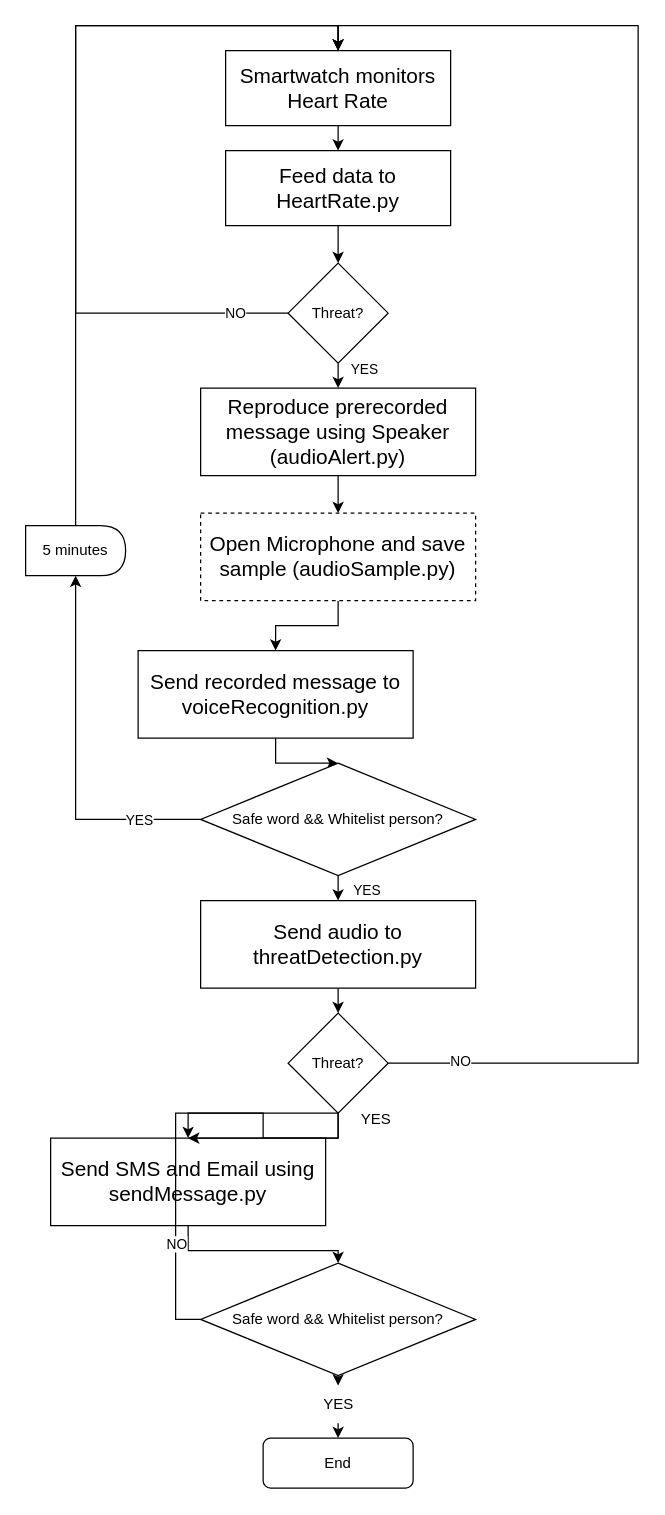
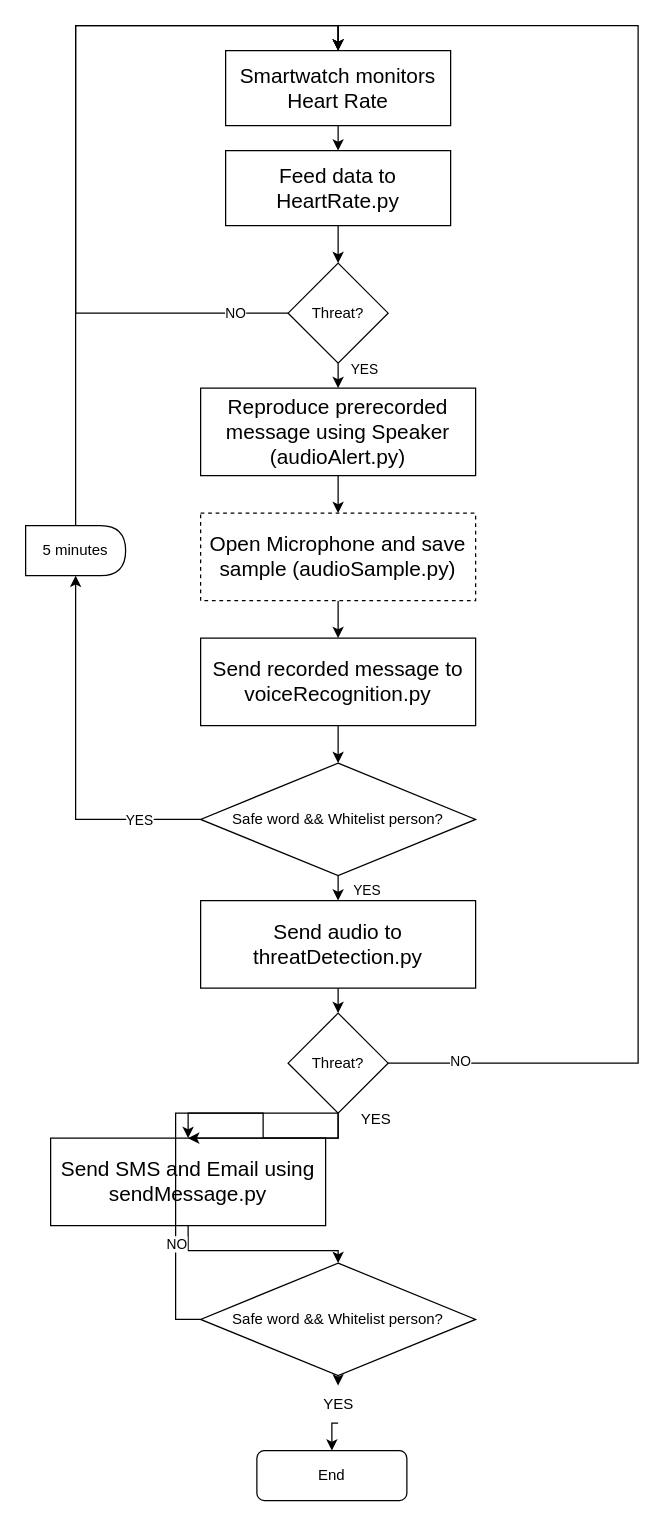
  <mxCell id="0" />
  <mxCell id="1" parent="0" />
- <mxCell id="2" value="End" style="rounded=1;whiteSpace=wrap;html=1;fontSize=12;glass=0;strokeWidth=1;shadow=0;" parent="1" vertex="1"><mxGeometry x="210" y="1150" width="120" height="40" as="geometry" /></mxCell>
+ <mxCell id="2" value="End" style="rounded=1;whiteSpace=wrap;html=1;fontSize=12;glass=0;strokeWidth=1;shadow=0;" parent="1" vertex="1"><mxGeometry x="205" y="1160" width="120" height="40" as="geometry" /></mxCell>
  <mxCell id="3" style="edgeStyle=orthogonalEdgeStyle;rounded=0;orthogonalLoop=1;jettySize=auto;html=1;exitX=0.5;exitY=1;exitDx=0;exitDy=0;entryX=0.5;entryY=0;entryDx=0;entryDy=0;" edge="1" parent="1" source="4" target="6"><mxGeometry relative="1" as="geometry" /></mxCell>
  <mxCell id="4" value="&lt;span data-lucid-content=&quot;{&amp;quot;t&amp;quot;:&amp;quot;Smartwatch monitors Heart Rate&amp;quot;,&amp;quot;m&amp;quot;:[{&amp;quot;s&amp;quot;:0,&amp;quot;n&amp;quot;:&amp;quot;p&amp;quot;,&amp;quot;v&amp;quot;:1.2},{&amp;quot;s&amp;quot;:0,&amp;quot;n&amp;quot;:&amp;quot;a&amp;quot;,&amp;quot;v&amp;quot;:&amp;quot;center&amp;quot;},{&amp;quot;s&amp;quot;:0,&amp;quot;n&amp;quot;:&amp;quot;s&amp;quot;,&amp;quot;v&amp;quot;:22.222,&amp;quot;e&amp;quot;:30},{&amp;quot;s&amp;quot;:0,&amp;quot;n&amp;quot;:&amp;quot;fsp&amp;quot;,&amp;quot;v&amp;quot;:&amp;quot;ss_presetShapeStyle2_textStyle&amp;quot;,&amp;quot;e&amp;quot;:30},{&amp;quot;s&amp;quot;:0,&amp;quot;n&amp;quot;:&amp;quot;fsp2&amp;quot;,&amp;quot;v&amp;quot;:&amp;quot;ss_presetShapeStyle2_textStyle&amp;quot;,&amp;quot;e&amp;quot;:30}]}&quot; data-lucid-type=&quot;application/vnd.lucid.text&quot;&gt;&lt;span style=&quot;color:#000000;font-size:16.667px;&quot;&gt;Smartwatch monitors Heart Rate&lt;/span&gt;&lt;/span&gt;" style="rounded=0;whiteSpace=wrap;html=1;" vertex="1" parent="1"><mxGeometry x="180" y="40" width="180" height="60" as="geometry" /></mxCell>
  <mxCell id="5" style="edgeStyle=orthogonalEdgeStyle;rounded=0;orthogonalLoop=1;jettySize=auto;html=1;exitX=0.5;exitY=1;exitDx=0;exitDy=0;entryX=0.5;entryY=0;entryDx=0;entryDy=0;" edge="1" parent="1" source="6" target="11"><mxGeometry relative="1" as="geometry" /></mxCell>
  <mxCell id="6" value="&lt;span data-lucid-content=&quot;{&amp;quot;t&amp;quot;:&amp;quot;Feed data to HeartRate.py&amp;quot;,&amp;quot;m&amp;quot;:[{&amp;quot;s&amp;quot;:0,&amp;quot;n&amp;quot;:&amp;quot;p&amp;quot;,&amp;quot;v&amp;quot;:1.2},{&amp;quot;s&amp;quot;:0,&amp;quot;n&amp;quot;:&amp;quot;a&amp;quot;,&amp;quot;v&amp;quot;:&amp;quot;center&amp;quot;},{&amp;quot;s&amp;quot;:0,&amp;quot;n&amp;quot;:&amp;quot;s&amp;quot;,&amp;quot;v&amp;quot;:22.222,&amp;quot;e&amp;quot;:25},{&amp;quot;s&amp;quot;:0,&amp;quot;n&amp;quot;:&amp;quot;fsp&amp;quot;,&amp;quot;v&amp;quot;:&amp;quot;ss_presetShapeStyle2_textStyle&amp;quot;,&amp;quot;e&amp;quot;:25},{&amp;quot;s&amp;quot;:0,&amp;quot;n&amp;quot;:&amp;quot;fsp2&amp;quot;,&amp;quot;v&amp;quot;:&amp;quot;ss_presetShapeStyle2_textStyle&amp;quot;,&amp;quot;e&amp;quot;:25}]}&quot; data-lucid-type=&quot;application/vnd.lucid.text&quot;&gt;&lt;span style=&quot;color:#000000;font-size:16.667px;&quot;&gt;Feed data to HeartRate.py&lt;/span&gt;&lt;/span&gt;" style="rounded=0;whiteSpace=wrap;html=1;" vertex="1" parent="1"><mxGeometry x="180" y="120" width="180" height="60" as="geometry" /></mxCell>
  <mxCell id="7" style="edgeStyle=orthogonalEdgeStyle;rounded=0;orthogonalLoop=1;jettySize=auto;html=1;exitX=0;exitY=0.5;exitDx=0;exitDy=0;entryX=0.5;entryY=0;entryDx=0;entryDy=0;" edge="1" parent="1" source="11" target="4"><mxGeometry relative="1" as="geometry"><mxPoint x="110" y="30" as="targetPoint" /><Array as="points"><mxPoint x="60" y="250" /><mxPoint x="60" y="20" /><mxPoint x="270" y="20" /></Array></mxGeometry></mxCell>
  <mxCell id="8" value="NO" style="edgeLabel;html=1;align=center;verticalAlign=middle;resizable=0;points=[];" vertex="1" connectable="0" parent="7"><mxGeometry x="-0.863" y="-1" relative="1" as="geometry"><mxPoint as="offset" /></mxGeometry></mxCell>
  <mxCell id="9" style="edgeStyle=orthogonalEdgeStyle;rounded=0;orthogonalLoop=1;jettySize=auto;html=1;exitX=0.5;exitY=1;exitDx=0;exitDy=0;entryX=0.5;entryY=0;entryDx=0;entryDy=0;" edge="1" parent="1" source="11" target="13"><mxGeometry relative="1" as="geometry" /></mxCell>
  <mxCell id="10" value="YES" style="edgeLabel;html=1;align=center;verticalAlign=middle;resizable=0;points=[];" vertex="1" connectable="0" parent="9"><mxGeometry x="-0.6" y="-1" relative="1" as="geometry"><mxPoint x="21" as="offset" /></mxGeometry></mxCell>
  <mxCell id="11" value="Threat?" style="rhombus;whiteSpace=wrap;html=1;" vertex="1" parent="1"><mxGeometry x="230" y="210" width="80" height="80" as="geometry" /></mxCell>
  <mxCell id="12" style="edgeStyle=orthogonalEdgeStyle;rounded=0;orthogonalLoop=1;jettySize=auto;html=1;exitX=0.5;exitY=1;exitDx=0;exitDy=0;entryX=0.5;entryY=0;entryDx=0;entryDy=0;" edge="1" parent="1" source="13" target="15"><mxGeometry relative="1" as="geometry" /></mxCell>
  <mxCell id="13" value="&lt;span data-lucid-content=&quot;{&amp;quot;t&amp;quot;:&amp;quot;Reproduce prerecorded message using Speaker (audioAlert.py)&amp;quot;,&amp;quot;m&amp;quot;:[{&amp;quot;s&amp;quot;:0,&amp;quot;n&amp;quot;:&amp;quot;p&amp;quot;,&amp;quot;v&amp;quot;:1.2},{&amp;quot;s&amp;quot;:0,&amp;quot;n&amp;quot;:&amp;quot;a&amp;quot;,&amp;quot;v&amp;quot;:&amp;quot;center&amp;quot;},{&amp;quot;s&amp;quot;:0,&amp;quot;n&amp;quot;:&amp;quot;s&amp;quot;,&amp;quot;v&amp;quot;:22.222,&amp;quot;e&amp;quot;:59},{&amp;quot;s&amp;quot;:0,&amp;quot;n&amp;quot;:&amp;quot;fsp&amp;quot;,&amp;quot;v&amp;quot;:&amp;quot;ss_presetShapeStyle2_textStyle&amp;quot;,&amp;quot;e&amp;quot;:59},{&amp;quot;s&amp;quot;:0,&amp;quot;n&amp;quot;:&amp;quot;fsp2&amp;quot;,&amp;quot;v&amp;quot;:&amp;quot;ss_presetShapeStyle2_textStyle&amp;quot;,&amp;quot;e&amp;quot;:59}]}&quot; data-lucid-type=&quot;application/vnd.lucid.text&quot;&gt;&lt;span style=&quot;color:#000000;font-size:16.667px;&quot;&gt;Reproduce prerecorded message using Speaker (audioAlert.py)&lt;/span&gt;&lt;/span&gt;" style="rounded=0;whiteSpace=wrap;html=1;" vertex="1" parent="1"><mxGeometry x="160" y="310" width="220" height="70" as="geometry" /></mxCell>
  <mxCell id="14" style="edgeStyle=orthogonalEdgeStyle;rounded=0;orthogonalLoop=1;jettySize=auto;html=1;exitX=0.5;exitY=1;exitDx=0;exitDy=0;entryX=0.5;entryY=0;entryDx=0;entryDy=0;" edge="1" parent="1" source="15" target="17"><mxGeometry relative="1" as="geometry" /></mxCell>
  <mxCell id="15" value="&lt;span data-lucid-content=&quot;{&amp;quot;t&amp;quot;:&amp;quot;Open Microphone and save sample (audioSample.py)&amp;quot;,&amp;quot;m&amp;quot;:[{&amp;quot;s&amp;quot;:0,&amp;quot;n&amp;quot;:&amp;quot;p&amp;quot;,&amp;quot;v&amp;quot;:1.2},{&amp;quot;s&amp;quot;:0,&amp;quot;n&amp;quot;:&amp;quot;a&amp;quot;,&amp;quot;v&amp;quot;:&amp;quot;center&amp;quot;},{&amp;quot;s&amp;quot;:0,&amp;quot;n&amp;quot;:&amp;quot;s&amp;quot;,&amp;quot;v&amp;quot;:22.222,&amp;quot;e&amp;quot;:48},{&amp;quot;s&amp;quot;:0,&amp;quot;n&amp;quot;:&amp;quot;fsp&amp;quot;,&amp;quot;v&amp;quot;:&amp;quot;ss_presetShapeStyle2_textStyle&amp;quot;,&amp;quot;e&amp;quot;:48},{&amp;quot;s&amp;quot;:0,&amp;quot;n&amp;quot;:&amp;quot;fsp2&amp;quot;,&amp;quot;v&amp;quot;:&amp;quot;ss_presetShapeStyle2_textStyle&amp;quot;,&amp;quot;e&amp;quot;:48}]}&quot; data-lucid-type=&quot;application/vnd.lucid.text&quot;&gt;&lt;span style=&quot;color:#000000;font-size:16.667px;&quot;&gt;Open Microphone and save sample (audioSample.py)&lt;/span&gt;&lt;/span&gt;" style="rounded=0;whiteSpace=wrap;html=1;dashed=1;" vertex="1" parent="1"><mxGeometry x="160" y="410" width="220" height="70" as="geometry" /></mxCell>
  <mxCell id="16" style="edgeStyle=orthogonalEdgeStyle;rounded=0;orthogonalLoop=1;jettySize=auto;html=1;exitX=0.5;exitY=1;exitDx=0;exitDy=0;entryX=0.5;entryY=0;entryDx=0;entryDy=0;" edge="1" parent="1" source="17" target="19"><mxGeometry relative="1" as="geometry" /></mxCell>
- <mxCell id="17" value="&lt;span data-lucid-content=&quot;{&amp;quot;t&amp;quot;:&amp;quot;Send recorded message to voiceRecognition.py&amp;quot;,&amp;quot;m&amp;quot;:[{&amp;quot;s&amp;quot;:0,&amp;quot;n&amp;quot;:&amp;quot;p&amp;quot;,&amp;quot;v&amp;quot;:1.2},{&amp;quot;s&amp;quot;:0,&amp;quot;n&amp;quot;:&amp;quot;a&amp;quot;,&amp;quot;v&amp;quot;:&amp;quot;center&amp;quot;},{&amp;quot;s&amp;quot;:0,&amp;quot;n&amp;quot;:&amp;quot;s&amp;quot;,&amp;quot;v&amp;quot;:22.222,&amp;quot;e&amp;quot;:44},{&amp;quot;s&amp;quot;:0,&amp;quot;n&amp;quot;:&amp;quot;fsp&amp;quot;,&amp;quot;v&amp;quot;:&amp;quot;ss_presetShapeStyle2_textStyle&amp;quot;,&amp;quot;e&amp;quot;:44},{&amp;quot;s&amp;quot;:0,&amp;quot;n&amp;quot;:&amp;quot;fsp2&amp;quot;,&amp;quot;v&amp;quot;:&amp;quot;ss_presetShapeStyle2_textStyle&amp;quot;,&amp;quot;e&amp;quot;:44}]}&quot; data-lucid-type=&quot;application/vnd.lucid.text&quot;&gt;&lt;span style=&quot;color:#000000;font-size:16.667px;&quot;&gt;Send recorded message to voiceRecognition.py&lt;/span&gt;&lt;/span&gt;" style="rounded=0;whiteSpace=wrap;html=1;" vertex="1" parent="1"><mxGeometry x="110" y="520" width="220" height="70" as="geometry" /></mxCell>
+ <mxCell id="17" value="&lt;span data-lucid-content=&quot;{&amp;quot;t&amp;quot;:&amp;quot;Send recorded message to voiceRecognition.py&amp;quot;,&amp;quot;m&amp;quot;:[{&amp;quot;s&amp;quot;:0,&amp;quot;n&amp;quot;:&amp;quot;p&amp;quot;,&amp;quot;v&amp;quot;:1.2},{&amp;quot;s&amp;quot;:0,&amp;quot;n&amp;quot;:&amp;quot;a&amp;quot;,&amp;quot;v&amp;quot;:&amp;quot;center&amp;quot;},{&amp;quot;s&amp;quot;:0,&amp;quot;n&amp;quot;:&amp;quot;s&amp;quot;,&amp;quot;v&amp;quot;:22.222,&amp;quot;e&amp;quot;:44},{&amp;quot;s&amp;quot;:0,&amp;quot;n&amp;quot;:&amp;quot;fsp&amp;quot;,&amp;quot;v&amp;quot;:&amp;quot;ss_presetShapeStyle2_textStyle&amp;quot;,&amp;quot;e&amp;quot;:44},{&amp;quot;s&amp;quot;:0,&amp;quot;n&amp;quot;:&amp;quot;fsp2&amp;quot;,&amp;quot;v&amp;quot;:&amp;quot;ss_presetShapeStyle2_textStyle&amp;quot;,&amp;quot;e&amp;quot;:44}]}&quot; data-lucid-type=&quot;application/vnd.lucid.text&quot;&gt;&lt;span style=&quot;color:#000000;font-size:16.667px;&quot;&gt;Send recorded message to voiceRecognition.py&lt;/span&gt;&lt;/span&gt;" style="rounded=0;whiteSpace=wrap;html=1;" vertex="1" parent="1"><mxGeometry x="160" y="510" width="220" height="70" as="geometry" /></mxCell>
  <mxCell id="18" style="edgeStyle=orthogonalEdgeStyle;rounded=0;orthogonalLoop=1;jettySize=auto;html=1;exitX=0.5;exitY=1;exitDx=0;exitDy=0;entryX=0.5;entryY=0;entryDx=0;entryDy=0;" edge="1" parent="1" source="19" target="25"><mxGeometry relative="1" as="geometry" /></mxCell>
  <mxCell id="19" value="Safe word &amp;amp;&amp;amp; Whitelist person?" style="rhombus;whiteSpace=wrap;html=1;" vertex="1" parent="1"><mxGeometry x="160" y="610" width="220" height="90" as="geometry" /></mxCell>
  <mxCell id="20" value="" style="edgeStyle=orthogonalEdgeStyle;rounded=0;orthogonalLoop=1;jettySize=auto;html=1;exitX=0;exitY=0.5;exitDx=0;exitDy=0;" edge="1" parent="1" source="19" target="23"><mxGeometry relative="1" as="geometry"><mxPoint x="120" y="250" as="targetPoint" /><mxPoint x="160" y="655" as="sourcePoint" /></mxGeometry></mxCell>
  <mxCell id="21" value="YES" style="edgeLabel;html=1;align=center;verticalAlign=middle;resizable=0;points=[];" vertex="1" connectable="0" parent="20"><mxGeometry x="-0.937" y="3" relative="1" as="geometry"><mxPoint x="-41" y="-3" as="offset" /></mxGeometry></mxCell>
  <mxCell id="22" style="edgeStyle=orthogonalEdgeStyle;rounded=0;orthogonalLoop=1;jettySize=auto;html=1;exitX=0.5;exitY=0;exitDx=0;exitDy=0;entryX=0.5;entryY=0;entryDx=0;entryDy=0;" edge="1" parent="1" source="23" target="4"><mxGeometry relative="1" as="geometry"><mxPoint x="60" y="20" as="targetPoint" /></mxGeometry></mxCell>
  <mxCell id="23" value="5 minutes" style="shape=delay;whiteSpace=wrap;html=1;" vertex="1" parent="1"><mxGeometry x="20" y="420" width="80" height="40" as="geometry" /></mxCell>
  <mxCell id="24" style="edgeStyle=orthogonalEdgeStyle;rounded=0;orthogonalLoop=1;jettySize=auto;html=1;exitX=0.5;exitY=1;exitDx=0;exitDy=0;entryX=0.5;entryY=0;entryDx=0;entryDy=0;" edge="1" parent="1" source="25" target="30"><mxGeometry relative="1" as="geometry" /></mxCell>
  <mxCell id="25" value="&lt;span data-lucid-content=&quot;{&amp;quot;t&amp;quot;:&amp;quot;Send audio to threatDetection.py&amp;quot;,&amp;quot;m&amp;quot;:[{&amp;quot;s&amp;quot;:0,&amp;quot;n&amp;quot;:&amp;quot;p&amp;quot;,&amp;quot;v&amp;quot;:1.2},{&amp;quot;s&amp;quot;:0,&amp;quot;n&amp;quot;:&amp;quot;a&amp;quot;,&amp;quot;v&amp;quot;:&amp;quot;center&amp;quot;},{&amp;quot;s&amp;quot;:0,&amp;quot;n&amp;quot;:&amp;quot;s&amp;quot;,&amp;quot;v&amp;quot;:22.222,&amp;quot;e&amp;quot;:32},{&amp;quot;s&amp;quot;:0,&amp;quot;n&amp;quot;:&amp;quot;fsp&amp;quot;,&amp;quot;v&amp;quot;:&amp;quot;ss_presetShapeStyle2_textStyle&amp;quot;,&amp;quot;e&amp;quot;:32},{&amp;quot;s&amp;quot;:0,&amp;quot;n&amp;quot;:&amp;quot;fsp2&amp;quot;,&amp;quot;v&amp;quot;:&amp;quot;ss_presetShapeStyle2_textStyle&amp;quot;,&amp;quot;e&amp;quot;:32}]}&quot; data-lucid-type=&quot;application/vnd.lucid.text&quot;&gt;&lt;span style=&quot;color:#000000;font-size:16.667px;&quot;&gt;Send audio to threatDetection.py&lt;/span&gt;&lt;/span&gt;" style="rounded=0;whiteSpace=wrap;html=1;" vertex="1" parent="1"><mxGeometry x="160" y="720" width="220" height="70" as="geometry" /></mxCell>
  <mxCell id="26" value="YES" style="edgeLabel;html=1;align=center;verticalAlign=middle;resizable=0;points=[];" vertex="1" connectable="0" parent="1"><mxGeometry x="470" y="560" as="geometry"><mxPoint x="-178" y="151" as="offset" /></mxGeometry></mxCell>
  <mxCell id="27" style="edgeStyle=orthogonalEdgeStyle;rounded=0;orthogonalLoop=1;jettySize=auto;html=1;exitX=1;exitY=0.5;exitDx=0;exitDy=0;entryX=0.5;entryY=0;entryDx=0;entryDy=0;" edge="1" parent="1" source="30" target="4"><mxGeometry relative="1" as="geometry"><mxPoint x="500" y="30" as="targetPoint" /><Array as="points"><mxPoint x="510" y="850" /><mxPoint x="510" y="20" /><mxPoint x="270" y="20" /></Array></mxGeometry></mxCell>
  <mxCell id="28" value="NO" style="edgeLabel;html=1;align=center;verticalAlign=middle;resizable=0;points=[];" vertex="1" connectable="0" parent="27"><mxGeometry x="-0.911" y="2" relative="1" as="geometry"><mxPoint as="offset" /></mxGeometry></mxCell>
  <mxCell id="29" style="edgeStyle=orthogonalEdgeStyle;rounded=0;orthogonalLoop=1;jettySize=auto;html=1;exitX=0.5;exitY=1;exitDx=0;exitDy=0;entryX=0.5;entryY=0;entryDx=0;entryDy=0;" edge="1" parent="1" source="30" target="32"><mxGeometry relative="1" as="geometry" /></mxCell>
  <mxCell id="30" value="Threat?" style="rhombus;whiteSpace=wrap;html=1;" vertex="1" parent="1"><mxGeometry x="230" y="810" width="80" height="80" as="geometry" /></mxCell>
  <mxCell id="31" style="edgeStyle=orthogonalEdgeStyle;rounded=0;orthogonalLoop=1;jettySize=auto;html=1;exitX=0.5;exitY=1;exitDx=0;exitDy=0;entryX=0.5;entryY=0;entryDx=0;entryDy=0;" edge="1" parent="1" source="32" target="37"><mxGeometry relative="1" as="geometry" /></mxCell>
  <mxCell id="32" value="&lt;span data-lucid-content=&quot;{&amp;quot;t&amp;quot;:&amp;quot;Send SMS and Email using sendMessage.py&amp;quot;,&amp;quot;m&amp;quot;:[{&amp;quot;s&amp;quot;:0,&amp;quot;n&amp;quot;:&amp;quot;p&amp;quot;,&amp;quot;v&amp;quot;:1.2},{&amp;quot;s&amp;quot;:0,&amp;quot;n&amp;quot;:&amp;quot;a&amp;quot;,&amp;quot;v&amp;quot;:&amp;quot;center&amp;quot;},{&amp;quot;s&amp;quot;:0,&amp;quot;n&amp;quot;:&amp;quot;s&amp;quot;,&amp;quot;v&amp;quot;:22.222,&amp;quot;e&amp;quot;:39},{&amp;quot;s&amp;quot;:0,&amp;quot;n&amp;quot;:&amp;quot;fsp&amp;quot;,&amp;quot;v&amp;quot;:&amp;quot;ss_presetShapeStyle3_textStyle&amp;quot;,&amp;quot;e&amp;quot;:39},{&amp;quot;s&amp;quot;:0,&amp;quot;n&amp;quot;:&amp;quot;fsp2&amp;quot;,&amp;quot;v&amp;quot;:&amp;quot;ss_presetShapeStyle3_textStyle&amp;quot;,&amp;quot;e&amp;quot;:39}]}&quot; data-lucid-type=&quot;application/vnd.lucid.text&quot;&gt;&lt;span style=&quot;color:#000000;font-size:16.667px;&quot;&gt;Send SMS and Email using sendMessage.py&lt;/span&gt;&lt;/span&gt;" style="rounded=0;whiteSpace=wrap;html=1;" vertex="1" parent="1"><mxGeometry x="40" y="910" width="220" height="70" as="geometry" /></mxCell>
  <mxCell id="33" value="YES" style="text;html=1;align=center;verticalAlign=middle;resizable=0;points=[];autosize=1;strokeColor=none;fillColor=none;" vertex="1" parent="1"><mxGeometry x="275" y="880" width="50" height="30" as="geometry" /></mxCell>
  <mxCell id="34" style="edgeStyle=orthogonalEdgeStyle;rounded=0;orthogonalLoop=1;jettySize=auto;html=1;exitX=0;exitY=0.5;exitDx=0;exitDy=0;entryX=0.5;entryY=0;entryDx=0;entryDy=0;" edge="1" parent="1" source="37" target="32"><mxGeometry relative="1" as="geometry"><Array as="points"><mxPoint x="140" y="1055" /><mxPoint x="140" y="890" /><mxPoint x="270" y="890" /></Array></mxGeometry></mxCell>
  <mxCell id="35" value="NO" style="edgeLabel;html=1;align=center;verticalAlign=middle;resizable=0;points=[];" vertex="1" connectable="0" parent="34"><mxGeometry x="-0.645" relative="1" as="geometry"><mxPoint as="offset" /></mxGeometry></mxCell>
  <mxCell id="36" style="edgeStyle=orthogonalEdgeStyle;rounded=0;orthogonalLoop=1;jettySize=auto;html=1;exitX=0.5;exitY=1;exitDx=0;exitDy=0;entryX=0.5;entryY=0;entryDx=0;entryDy=0;" edge="1" parent="1" source="39" target="2"><mxGeometry relative="1" as="geometry" /></mxCell>
  <mxCell id="37" value="Safe word &amp;amp;&amp;amp; Whitelist person?" style="rhombus;whiteSpace=wrap;html=1;" vertex="1" parent="1"><mxGeometry x="160" y="1010" width="220" height="90" as="geometry" /></mxCell>
  <mxCell id="38" value="" style="edgeStyle=orthogonalEdgeStyle;rounded=0;orthogonalLoop=1;jettySize=auto;html=1;exitX=0.5;exitY=1;exitDx=0;exitDy=0;entryX=0.5;entryY=0;entryDx=0;entryDy=0;" edge="1" parent="1" source="37" target="39"><mxGeometry relative="1" as="geometry"><mxPoint x="270" y="1100" as="sourcePoint" /><mxPoint x="270" y="1150" as="targetPoint" /></mxGeometry></mxCell>
  <mxCell id="39" value="YES" style="text;html=1;align=center;verticalAlign=middle;resizable=0;points=[];autosize=1;strokeColor=none;fillColor=none;" vertex="1" parent="1"><mxGeometry x="245" y="1108" width="50" height="30" as="geometry" /></mxCell>
